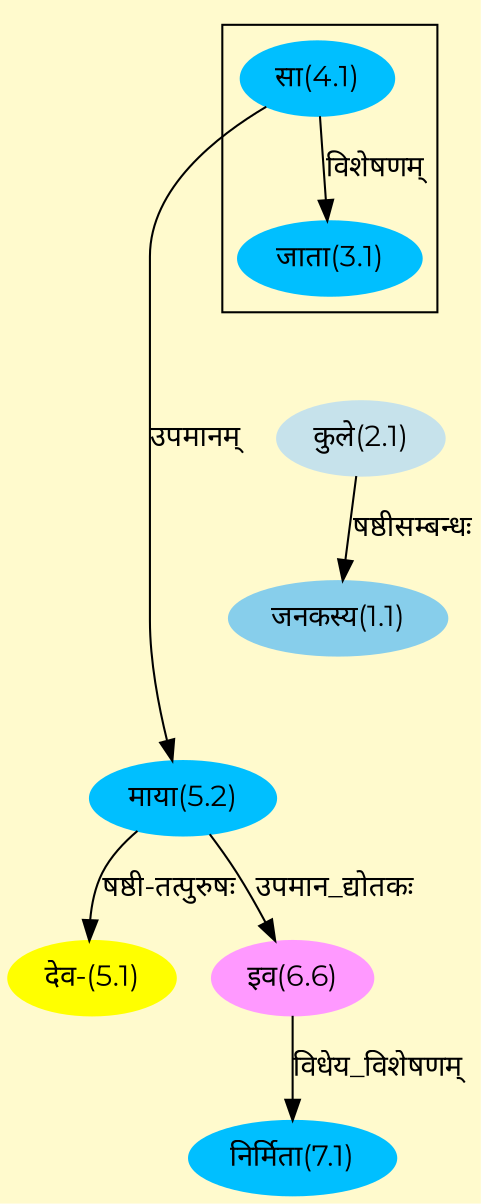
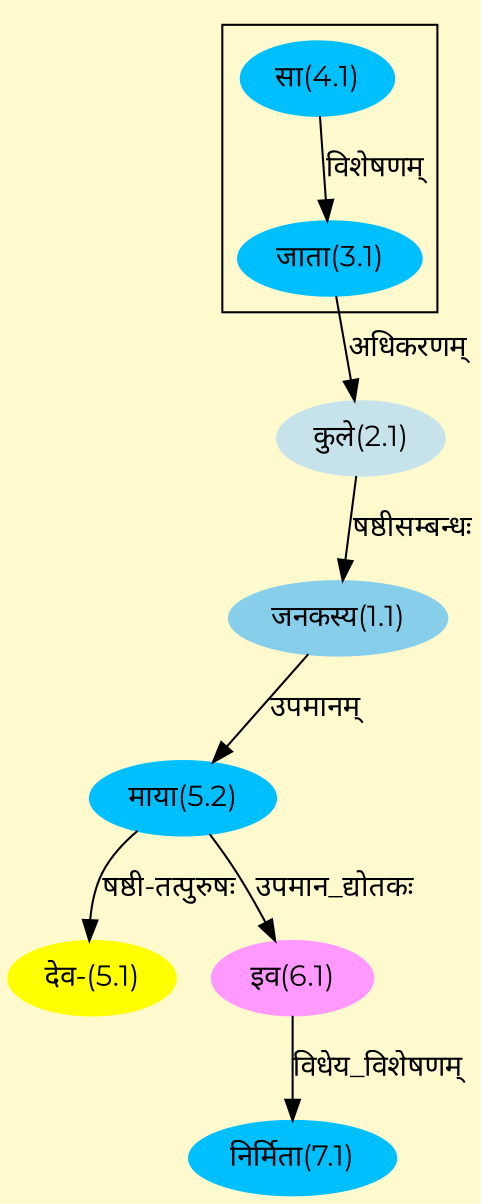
  digraph {
    bgcolor=lemonchiffon1
    compound=true
    fontname=Montserrat
    rankdir=BT
    node [color="#00BFFF" fontname=Montserrat style=filled]
    edge [dir=back fontname=Montserrat]
    n1 [label="जाता(3.1)"]
    n2 [label="सा(4.1)"]
    n3 [color="#87CEEB" label="जनकस्य(1.1)"]
    n4 [color="#C6E2EB" label="कुले(2.1)"]
    n5 [color="#FFFF00" label="देव-(5.1)"]
    n6 [label="माया(5.2)"]
-   n7 [color="#FF99FF" label="इव(6.6)"]
+   n7 [color="#FF99FF" label="इव(6.1)"]
    n8 [label="निर्मिता(7.1)"]
    subgraph cluster_1 {
      n1
      n2
    }
    n1 -> n2 [label="विशेषणम्"]
    n3 -> n4 [label="षष्ठीसम्बन्धः"]
+   n4 -> n1 [label="अधिकरणम्"]
    n5 -> n6 [label="षष्ठी-तत्पुरुषः"]
-   n6 -> n2 [label="उपमानम्"]
+   n6 -> n3 [label="उपमानम्"]
    n7 -> n6 [label="उपमान_द्योतकः"]
    n8 -> n7 [label="विधेय_विशेषणम्"]
  }
